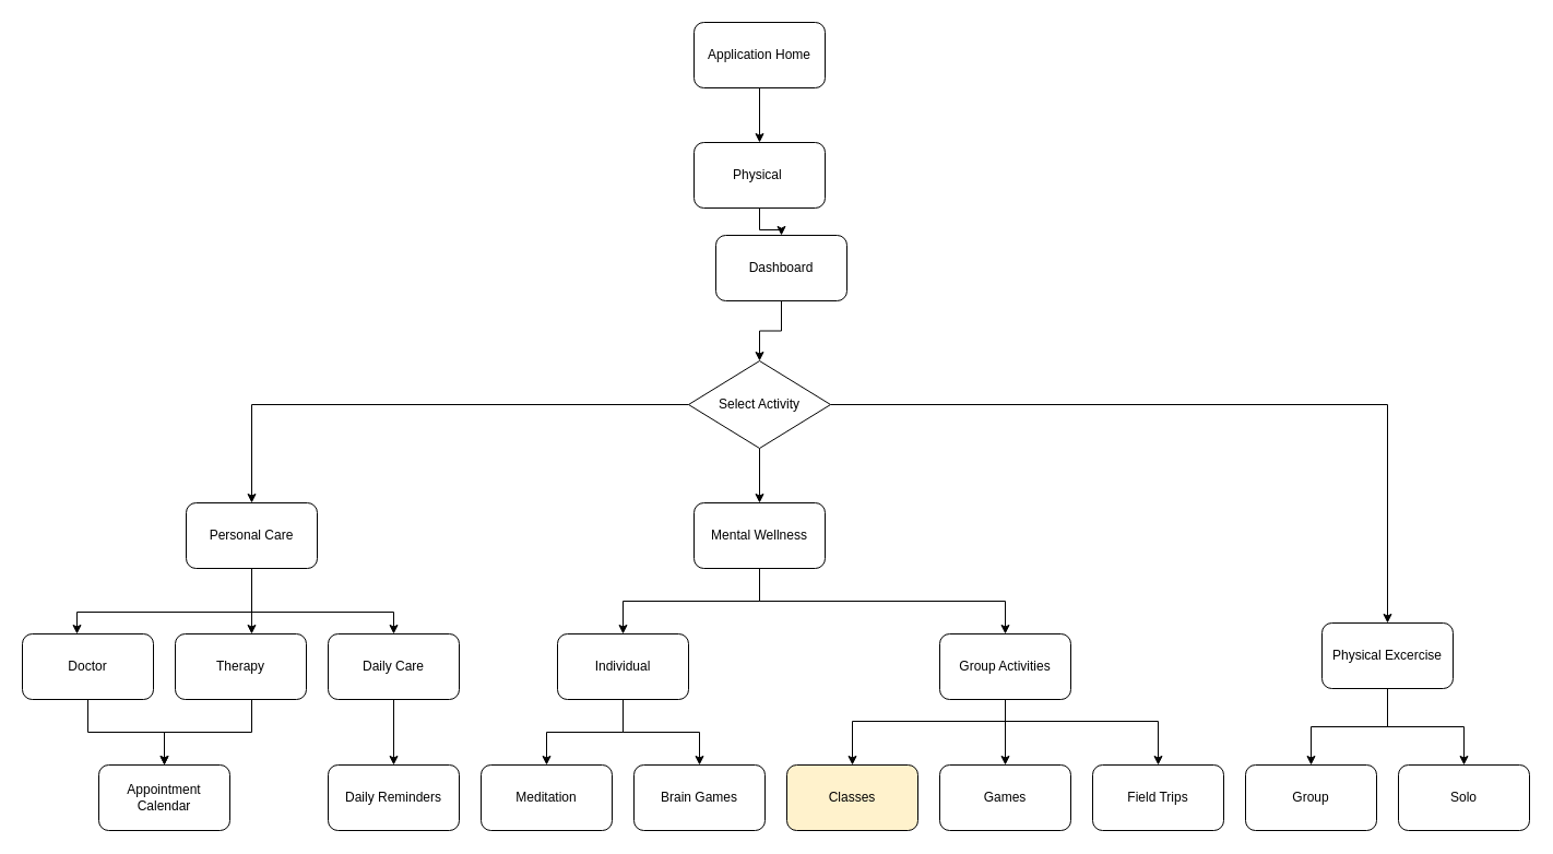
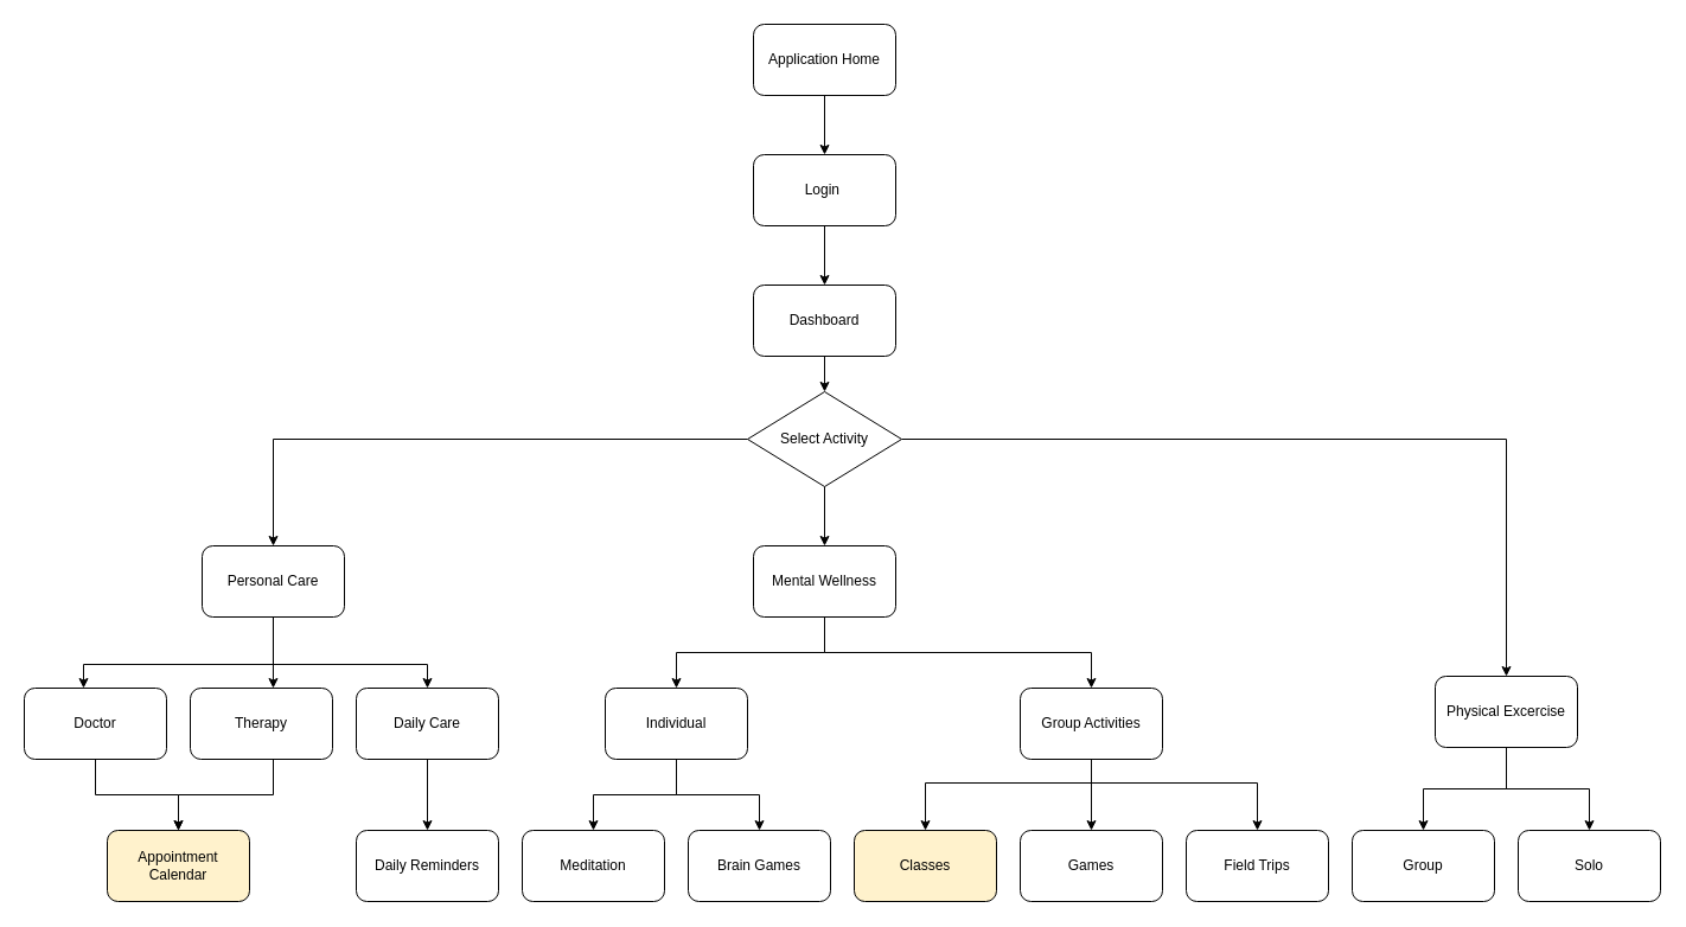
  <mxCell id="0" />
  <mxCell id="1" parent="0" />
  <mxCell id="2" value="" style="edgeStyle=orthogonalEdgeStyle;rounded=0;orthogonalLoop=1;jettySize=auto;html=1;" edge="1" parent="1" source="3" target="5"><mxGeometry relative="1" as="geometry" /></mxCell>
  <mxCell id="3" value="Application Home" style="rounded=1;whiteSpace=wrap;html=1;" vertex="1" parent="1"><mxGeometry x="635" y="20" width="120" height="60" as="geometry" /></mxCell>
  <mxCell id="4" value="" style="edgeStyle=orthogonalEdgeStyle;rounded=0;orthogonalLoop=1;jettySize=auto;html=1;" edge="1" parent="1" source="5" target="7"><mxGeometry relative="1" as="geometry" /></mxCell>
- <mxCell id="5" value="Physical&amp;nbsp;" style="rounded=1;whiteSpace=wrap;html=1;" vertex="1" parent="1"><mxGeometry x="635" y="130" width="120" height="60" as="geometry" /></mxCell>
+ <mxCell id="5" value="Login&amp;nbsp;" style="rounded=1;whiteSpace=wrap;html=1;" vertex="1" parent="1"><mxGeometry x="635" y="130" width="120" height="60" as="geometry" /></mxCell>
  <mxCell id="6" value="" style="edgeStyle=orthogonalEdgeStyle;rounded=0;orthogonalLoop=1;jettySize=auto;html=1;" edge="1" parent="1" source="7" target="11"><mxGeometry relative="1" as="geometry" /></mxCell>
- <mxCell id="7" value="Dashboard" style="rounded=1;whiteSpace=wrap;html=1;" vertex="1" parent="1"><mxGeometry x="655" y="215" width="120" height="60" as="geometry" /></mxCell>
+ <mxCell id="7" value="Dashboard" style="rounded=1;whiteSpace=wrap;html=1;" vertex="1" parent="1"><mxGeometry x="635" y="240" width="120" height="60" as="geometry" /></mxCell>
  <mxCell id="8" style="edgeStyle=orthogonalEdgeStyle;rounded=0;orthogonalLoop=1;jettySize=auto;html=1;entryX=0.5;entryY=0;entryDx=0;entryDy=0;" edge="1" parent="1" source="11" target="15"><mxGeometry relative="1" as="geometry" /></mxCell>
  <mxCell id="9" style="edgeStyle=orthogonalEdgeStyle;rounded=0;orthogonalLoop=1;jettySize=auto;html=1;" edge="1" parent="1" source="11" target="25"><mxGeometry relative="1" as="geometry" /></mxCell>
  <mxCell id="10" style="edgeStyle=orthogonalEdgeStyle;rounded=0;orthogonalLoop=1;jettySize=auto;html=1;entryX=0.5;entryY=0;entryDx=0;entryDy=0;" edge="1" parent="1" source="11" target="18"><mxGeometry relative="1" as="geometry" /></mxCell>
  <mxCell id="11" value="Select Activity" style="rhombus;whiteSpace=wrap;html=1;" vertex="1" parent="1"><mxGeometry x="630" y="330" width="130" height="80" as="geometry" /></mxCell>
  <mxCell id="12" value="" style="edgeStyle=orthogonalEdgeStyle;rounded=0;orthogonalLoop=1;jettySize=auto;html=1;" edge="1" parent="1" source="15" target="27"><mxGeometry relative="1" as="geometry"><Array as="points"><mxPoint x="230" y="560" /><mxPoint x="70" y="560" /></Array></mxGeometry></mxCell>
  <mxCell id="13" style="edgeStyle=orthogonalEdgeStyle;rounded=0;orthogonalLoop=1;jettySize=auto;html=1;entryX=0.5;entryY=0;entryDx=0;entryDy=0;" edge="1" parent="1" source="15" target="34"><mxGeometry relative="1" as="geometry"><Array as="points"><mxPoint x="230" y="560" /><mxPoint x="360" y="560" /></Array></mxGeometry></mxCell>
  <mxCell id="14" style="edgeStyle=orthogonalEdgeStyle;rounded=0;orthogonalLoop=1;jettySize=auto;html=1;entryX=0.583;entryY=0;entryDx=0;entryDy=0;entryPerimeter=0;" edge="1" parent="1" source="15" target="29"><mxGeometry relative="1" as="geometry" /></mxCell>
  <mxCell id="15" value="Personal Care" style="rounded=1;whiteSpace=wrap;html=1;" vertex="1" parent="1"><mxGeometry x="170" y="460" width="120" height="60" as="geometry" /></mxCell>
  <mxCell id="16" value="" style="edgeStyle=orthogonalEdgeStyle;rounded=0;orthogonalLoop=1;jettySize=auto;html=1;" edge="1" parent="1" source="18" target="32"><mxGeometry relative="1" as="geometry" /></mxCell>
  <mxCell id="17" style="edgeStyle=orthogonalEdgeStyle;rounded=0;orthogonalLoop=1;jettySize=auto;html=1;" edge="1" parent="1" source="18" target="30"><mxGeometry relative="1" as="geometry" /></mxCell>
  <mxCell id="18" value="Physical Excercise" style="rounded=1;whiteSpace=wrap;html=1;" vertex="1" parent="1"><mxGeometry x="1210" y="570" width="120" height="60" as="geometry" /></mxCell>
  <mxCell id="19" style="edgeStyle=orthogonalEdgeStyle;rounded=0;orthogonalLoop=1;jettySize=auto;html=1;entryX=0.5;entryY=0;entryDx=0;entryDy=0;" edge="1" parent="1" source="22" target="38"><mxGeometry relative="1" as="geometry"><Array as="points"><mxPoint x="920" y="660" /><mxPoint x="780" y="660" /></Array></mxGeometry></mxCell>
  <mxCell id="20" style="edgeStyle=orthogonalEdgeStyle;rounded=0;orthogonalLoop=1;jettySize=auto;html=1;entryX=0.5;entryY=0;entryDx=0;entryDy=0;" edge="1" parent="1" source="22" target="31"><mxGeometry relative="1" as="geometry"><Array as="points"><mxPoint x="920" y="660" /><mxPoint x="1060" y="660" /></Array></mxGeometry></mxCell>
  <mxCell id="21" value="" style="edgeStyle=orthogonalEdgeStyle;rounded=0;orthogonalLoop=1;jettySize=auto;html=1;" edge="1" parent="1" source="22" target="39"><mxGeometry relative="1" as="geometry" /></mxCell>
  <mxCell id="22" value="Group Activities" style="rounded=1;whiteSpace=wrap;html=1;" vertex="1" parent="1"><mxGeometry x="860" y="580" width="120" height="60" as="geometry" /></mxCell>
  <mxCell id="23" style="edgeStyle=orthogonalEdgeStyle;rounded=0;orthogonalLoop=1;jettySize=auto;html=1;" edge="1" parent="1" source="25" target="42"><mxGeometry relative="1" as="geometry"><Array as="points"><mxPoint x="695" y="550" /><mxPoint x="570" y="550" /></Array></mxGeometry></mxCell>
  <mxCell id="24" style="edgeStyle=orthogonalEdgeStyle;rounded=0;orthogonalLoop=1;jettySize=auto;html=1;" edge="1" parent="1" source="25" target="22"><mxGeometry relative="1" as="geometry"><Array as="points"><mxPoint x="695" y="550" /><mxPoint x="920" y="550" /></Array></mxGeometry></mxCell>
  <mxCell id="25" value="Mental Wellness" style="rounded=1;whiteSpace=wrap;html=1;" vertex="1" parent="1"><mxGeometry x="635" y="460" width="120" height="60" as="geometry" /></mxCell>
  <mxCell id="26" style="edgeStyle=orthogonalEdgeStyle;rounded=0;orthogonalLoop=1;jettySize=auto;html=1;entryX=0.5;entryY=0;entryDx=0;entryDy=0;" edge="1" parent="1" source="27" target="35"><mxGeometry relative="1" as="geometry" /></mxCell>
  <mxCell id="27" value="Doctor" style="rounded=1;whiteSpace=wrap;html=1;" vertex="1" parent="1"><mxGeometry x="20" y="580" width="120" height="60" as="geometry" /></mxCell>
  <mxCell id="28" style="edgeStyle=orthogonalEdgeStyle;rounded=0;orthogonalLoop=1;jettySize=auto;html=1;" edge="1" parent="1" source="29"><mxGeometry relative="1" as="geometry"><mxPoint x="150" y="700" as="targetPoint" /><Array as="points"><mxPoint x="230" y="670" /><mxPoint x="150" y="670" /></Array></mxGeometry></mxCell>
  <mxCell id="29" value="Therapy" style="rounded=1;whiteSpace=wrap;html=1;" vertex="1" parent="1"><mxGeometry x="160" y="580" width="120" height="60" as="geometry" /></mxCell>
  <mxCell id="30" value="Solo" style="rounded=1;whiteSpace=wrap;html=1;" vertex="1" parent="1"><mxGeometry x="1280" y="700" width="120" height="60" as="geometry" /></mxCell>
  <mxCell id="31" value="Field Trips" style="rounded=1;whiteSpace=wrap;html=1;" vertex="1" parent="1"><mxGeometry x="1000" y="700" width="120" height="60" as="geometry" /></mxCell>
  <mxCell id="32" value="Group" style="rounded=1;whiteSpace=wrap;html=1;" vertex="1" parent="1"><mxGeometry x="1140" y="700" width="120" height="60" as="geometry" /></mxCell>
  <mxCell id="33" value="" style="edgeStyle=orthogonalEdgeStyle;rounded=0;orthogonalLoop=1;jettySize=auto;html=1;" edge="1" parent="1" source="34" target="36"><mxGeometry relative="1" as="geometry" /></mxCell>
  <mxCell id="34" value="Daily Care" style="rounded=1;whiteSpace=wrap;html=1;" vertex="1" parent="1"><mxGeometry x="300" y="580" width="120" height="60" as="geometry" /></mxCell>
- <mxCell id="35" value="Appointment Calendar" style="rounded=1;whiteSpace=wrap;html=1;" vertex="1" parent="1"><mxGeometry x="90" y="700" width="120" height="60" as="geometry" /></mxCell>
+ <mxCell id="35" value="Appointment Calendar" style="rounded=1;whiteSpace=wrap;html=1;fillColor=#fff2cc;" vertex="1" parent="1"><mxGeometry x="90" y="700" width="120" height="60" as="geometry" /></mxCell>
  <mxCell id="36" value="Daily Reminders" style="rounded=1;whiteSpace=wrap;html=1;" vertex="1" parent="1"><mxGeometry x="300" y="700" width="120" height="60" as="geometry" /></mxCell>
  <mxCell id="37" value="Meditation" style="rounded=1;whiteSpace=wrap;html=1;" vertex="1" parent="1"><mxGeometry x="440" y="700" width="120" height="60" as="geometry" /></mxCell>
  <mxCell id="38" value="Classes" style="rounded=1;whiteSpace=wrap;html=1;fillColor=#fff2cc;" vertex="1" parent="1"><mxGeometry x="720" y="700" width="120" height="60" as="geometry" /></mxCell>
  <mxCell id="39" value="Games" style="rounded=1;whiteSpace=wrap;html=1;" vertex="1" parent="1"><mxGeometry x="860" y="700" width="120" height="60" as="geometry" /></mxCell>
  <mxCell id="40" style="edgeStyle=orthogonalEdgeStyle;rounded=0;orthogonalLoop=1;jettySize=auto;html=1;entryX=0.5;entryY=0;entryDx=0;entryDy=0;" edge="1" parent="1" source="42" target="43"><mxGeometry relative="1" as="geometry" /></mxCell>
  <mxCell id="41" style="edgeStyle=orthogonalEdgeStyle;rounded=0;orthogonalLoop=1;jettySize=auto;html=1;entryX=0.5;entryY=0;entryDx=0;entryDy=0;" edge="1" parent="1" source="42" target="37"><mxGeometry relative="1" as="geometry" /></mxCell>
  <mxCell id="42" value="Individual" style="rounded=1;whiteSpace=wrap;html=1;" vertex="1" parent="1"><mxGeometry x="510" y="580" width="120" height="60" as="geometry" /></mxCell>
  <mxCell id="43" value="Brain Games" style="rounded=1;whiteSpace=wrap;html=1;" vertex="1" parent="1"><mxGeometry x="580" y="700" width="120" height="60" as="geometry" /></mxCell>
